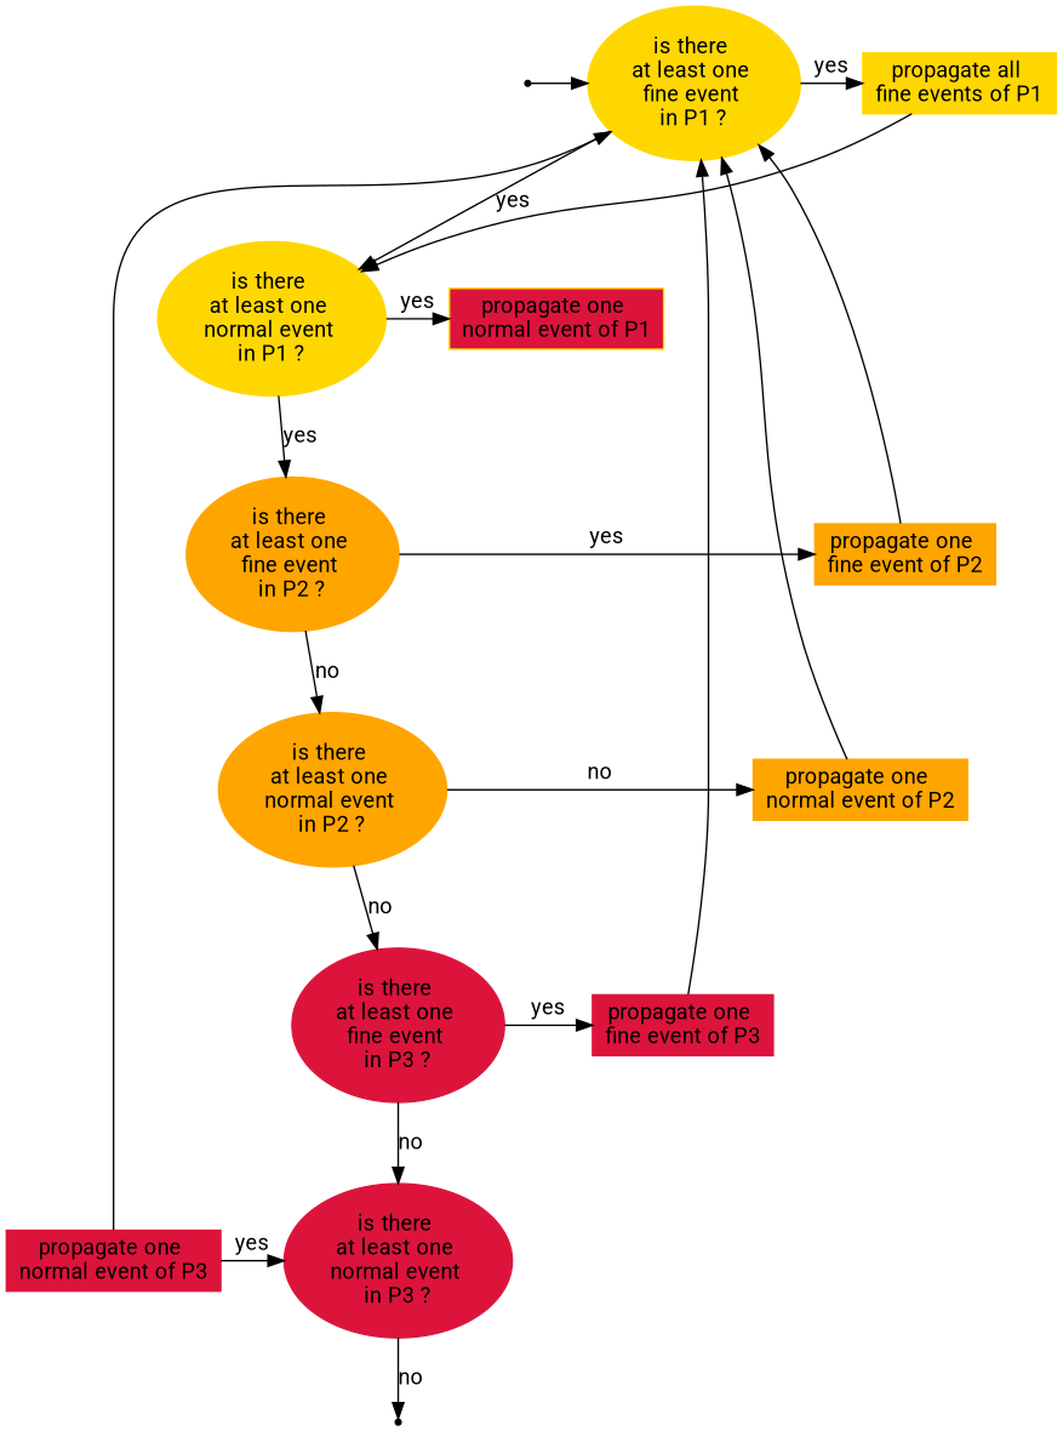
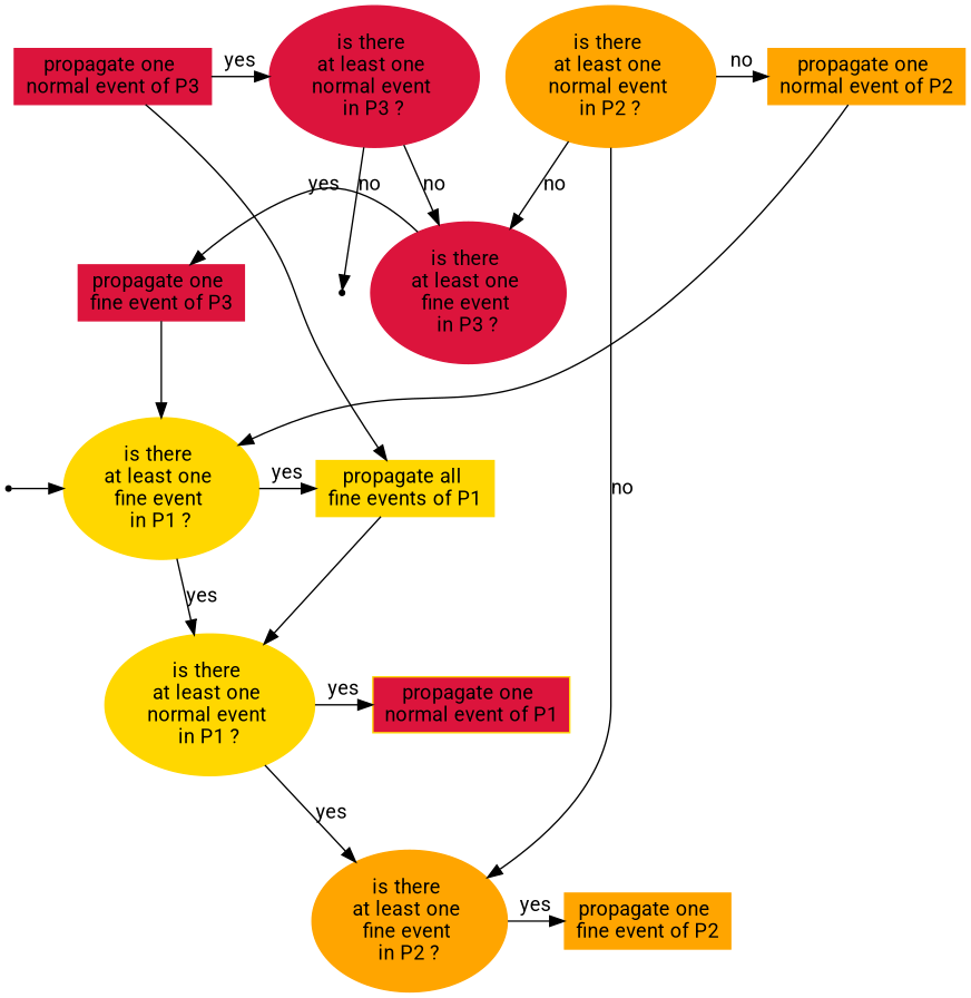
  digraph {
    fontname=Roboto
    node [fontname=Roboto color=gold style=filled]
    edge [fontname=Roboto]
    in [shape=point color="" style=""]
    n2 [label="is there \nat least one \nfine event \nin P1 ?"]
    n3 [label="propagate all \nfine events of P1" shape=box]
    n4 [label="is there \nat least one \nnormal event \nin P1 ?"]
    n5 [fillcolor=crimson label="propagate one \nnormal event of P1" shape=box]
    n6 [color=orange label="is there \nat least one \nfine event \nin P2 ?"]
    n7 [color=orange label="propagate one \nfine event of P2" shape=box]
    n8 [color=orange label="is there \nat least one \nnormal event \nin P2 ?"]
    n9 [color=orange label="propagate one \nnormal event of P2" shape=box]
    n10 [color=crimson label="is there \nat least one \nfine event \nin P3 ?"]
    n11 [color=crimson label="propagate one \nfine event of P3" shape=box]
    n12 [color=crimson label="is there \nat least one \nnormal event \nin P3 ?"]
    n13 [color=crimson label="propagate one \nnormal event of P3" shape=box]
    out [shape=point color="" style=""]
    subgraph sub_1 {
      rank=same
      in
      n2
      n3
    }
    subgraph sub_2 {
      rank=same
      n4
      n5
    }
    subgraph sub_3 {
      rank=same
      n6
      n7
    }
    subgraph sub_4 {
      rank=same
      n8
      n9
    }
    subgraph sub_5 {
      rank=same
      n10
      n11
    }
    subgraph sub_6 {
      rank=same
      n12
      n13
    }
    subgraph sub_7 {
      rank=same
      out
    }
    in -> n2
    n2 -> n3 [label=yes]
    n2 -> n4 [label=yes]
    n3 -> n4
    n4 -> n5 [label=yes]
    n4 -> n6 [label=yes]
    n6 -> n7 [label=yes]
-   n6 -> n8 [label=no]
-   n7 -> n2
+   n8 -> n6 [label=no]
    n8 -> n9 [label=no]
    n8 -> n10 [label=no]
    n9 -> n2
    n10 -> n11 [label=yes]
-   n10 -> n12 [label=no]
+   n12 -> n10 [label=no]
    n11 -> n2
    n12 -> out [label=no]
-   n13 -> n2
+   n13 -> n3
    n13 -> n12 [label=yes]
  }
